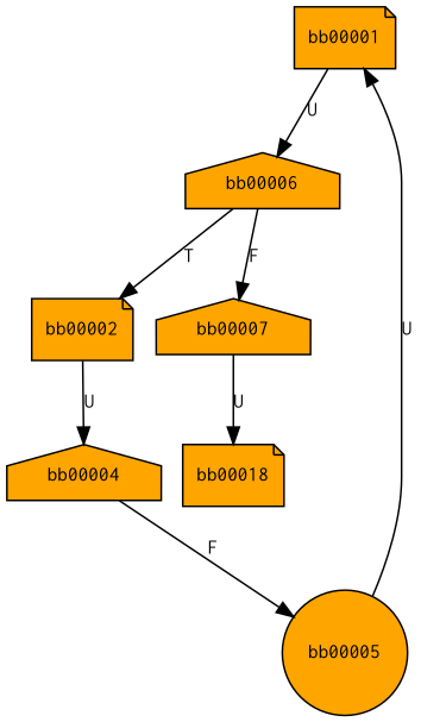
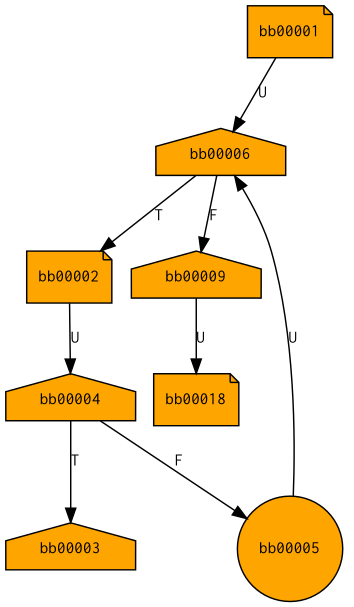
  digraph {
    nodesep=0.175
    rankdir=TB
    node [argix=-1 dataspec=na fillcolor=orange fontname=Courier fontsize=12 ntype="node" shape=house style=filled]
    edge [argix=-1 dataspec=u1 etype=U fontname=Courier fontsize=12 order=0]
    n1 [label=bb00001 shape=note]
    n2 [label=bb00006]
    n3 [label=bb00002 shape=note]
-   n4 [label=bb00007]
+   n4 [label=bb00009]
    n5 [label=bb00004]
+   n6 [label=bb00003]
    n7 [label=bb00005 shape=circle]
    n8 [label=bb00018 shape=note]
    n1 -> n2 [label=U]
    n2 -> n3 [etype=T label=T]
    n2 -> n4 [etype=F label=F]
    n3 -> n5 [label=U]
    n4 -> n8 [label=U]
+   n5 -> n6 [etype=T label=T]
    n5 -> n7 [etype=F label=F]
-   n7 -> n1 [label=U]
+   n7 -> n2 [label=U]
  }
